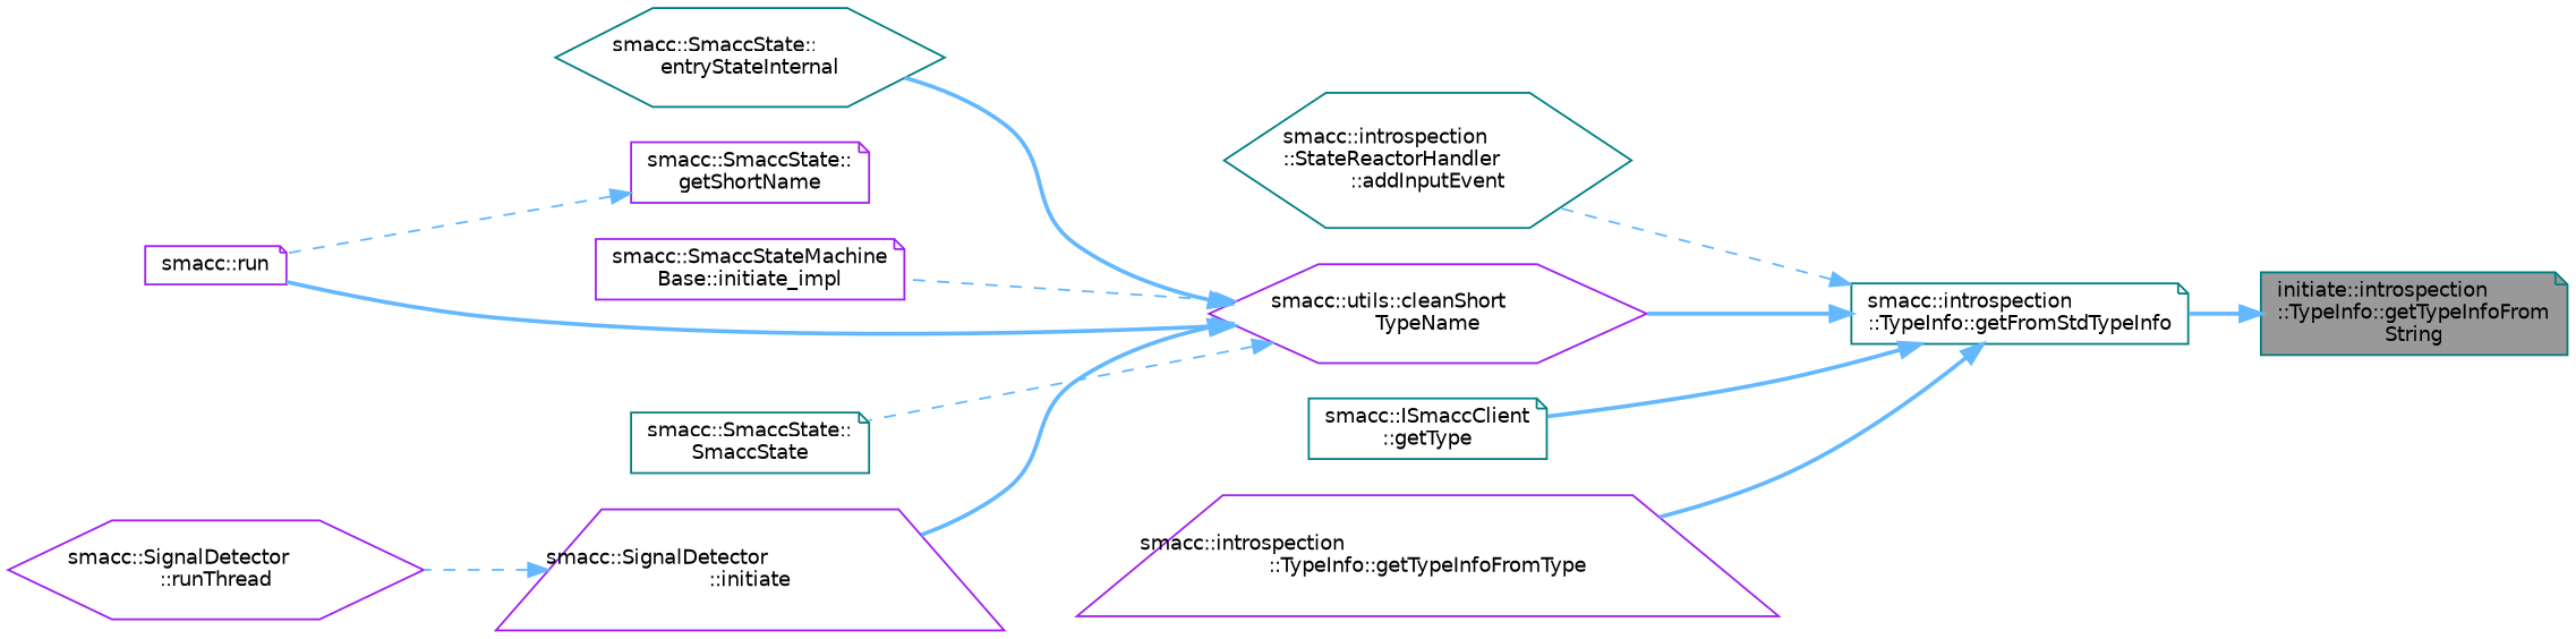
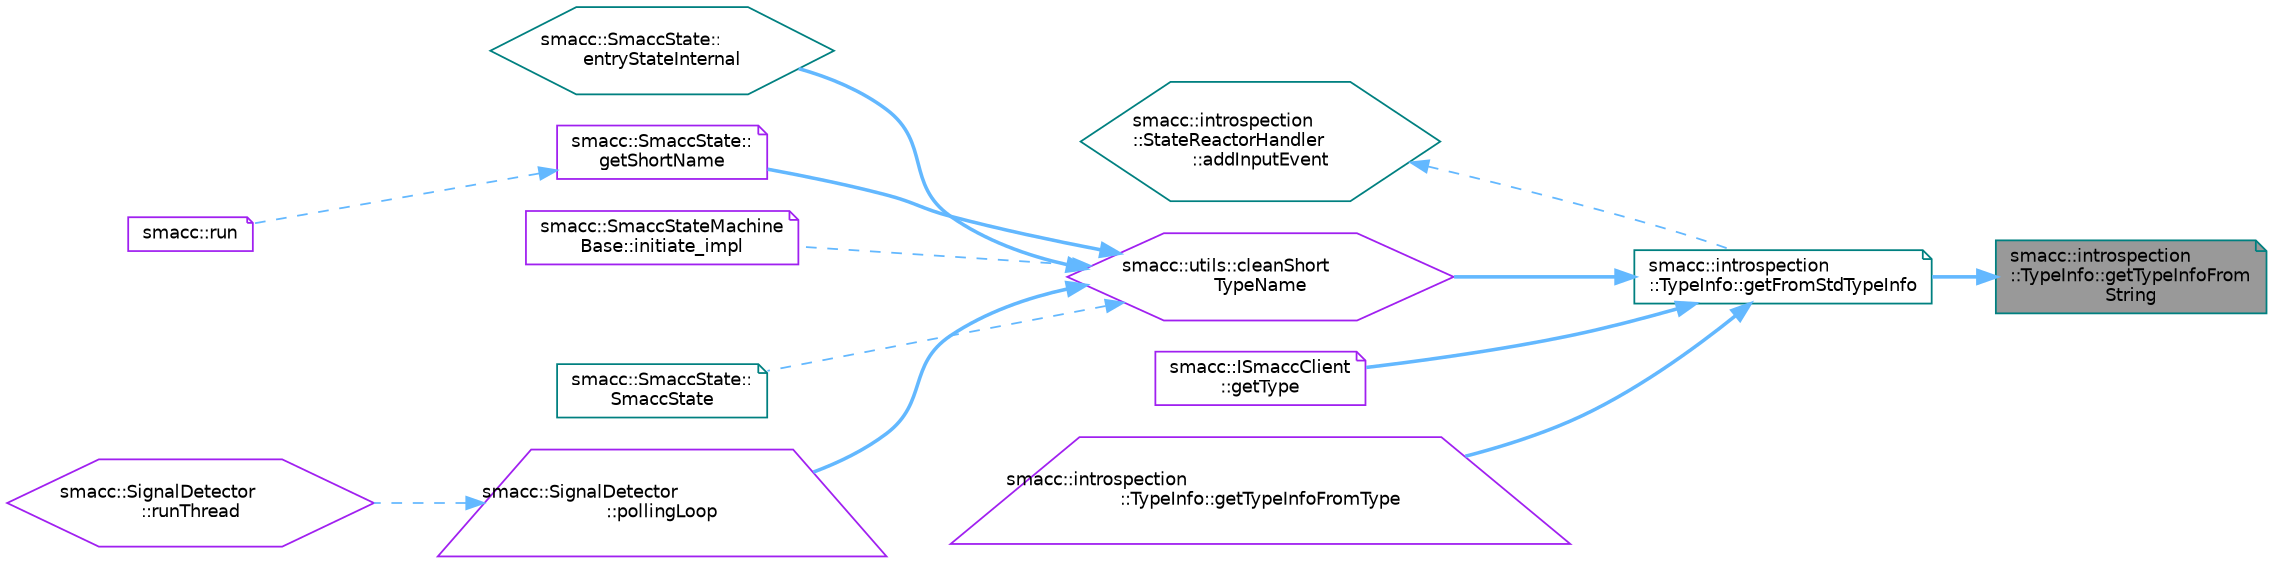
  digraph {
    rankdir=RL
    node [color=purple fillcolor=white fontname=Helvetica fontsize=10 shape=note style=filled]
    edge [color=steelblue1 dir=back fontname=Helvetica fontsize=10 labelfontname=Helvetica labelfontsize=10 style=bold]
-   n1 [color=teal fillcolor=grey60 fontcolor=black height=0.2 label="initiate::introspection\l::TypeInfo::getTypeInfoFrom\lString" width=0.4]
+   n1 [color=teal fillcolor=grey60 fontcolor=black height=0.2 label="smacc::introspection\l::TypeInfo::getTypeInfoFrom\lString" width=0.4]
    n2 [color=teal height=0.2 label="smacc::introspection\l::TypeInfo::getFromStdTypeInfo" width=0.4]
    n3 [color=teal height=0.2 label="smacc::introspection\l::StateReactorHandler\l::addInputEvent" shape=hexagon width=0.4]
    n4 [height=0.2 label="smacc::utils::cleanShort\lTypeName" shape=hexagon width=0.4]
-   n5 [color=teal height=0.2 label="smacc::ISmaccClient\l::getType" width=0.4]
+   n5 [height=0.2 label="smacc::ISmaccClient\l::getType" width=0.4]
    n6 [height=0.2 label="smacc::introspection\l::TypeInfo::getTypeInfoFromType" shape=trapezium width=0.4]
    n7 [color=teal height=0.2 label="smacc::SmaccState::\lentryStateInternal" shape=hexagon width=0.4]
    n8 [height=0.2 label="smacc::SmaccState::\lgetShortName" width=0.4]
    n9 [height=0.2 label="smacc::SmaccStateMachine\lBase::initiate_impl" width=0.4]
-   n10 [height=0.2 label="smacc::SignalDetector\l::initiate" shape=trapezium width=0.4]
+   n10 [height=0.2 label="smacc::SignalDetector\l::pollingLoop" shape=trapezium width=0.4]
    n11 [color=teal height=0.2 label="smacc::SmaccState::\lSmaccState" width=0.4]
    n12 [height=0.2 label="smacc::run" width=0.4]
    n13 [height=0.2 label="smacc::SignalDetector\l::runThread" shape=hexagon width=0.4]
    n1 -> n2
-   n2 -> n3 [style=dashed]
+   n3 -> n2 [style=dashed]
    n2 -> n4
    n2 -> n5
    n2 -> n6
    n4 -> n7
-   n4 -> n12
+   n4 -> n8
    n4 -> n9 [style=dashed]
    n4 -> n10
    n4 -> n11 [style=dashed]
    n8 -> n12 [style=dashed]
    n10 -> n13 [style=dashed]
  }
